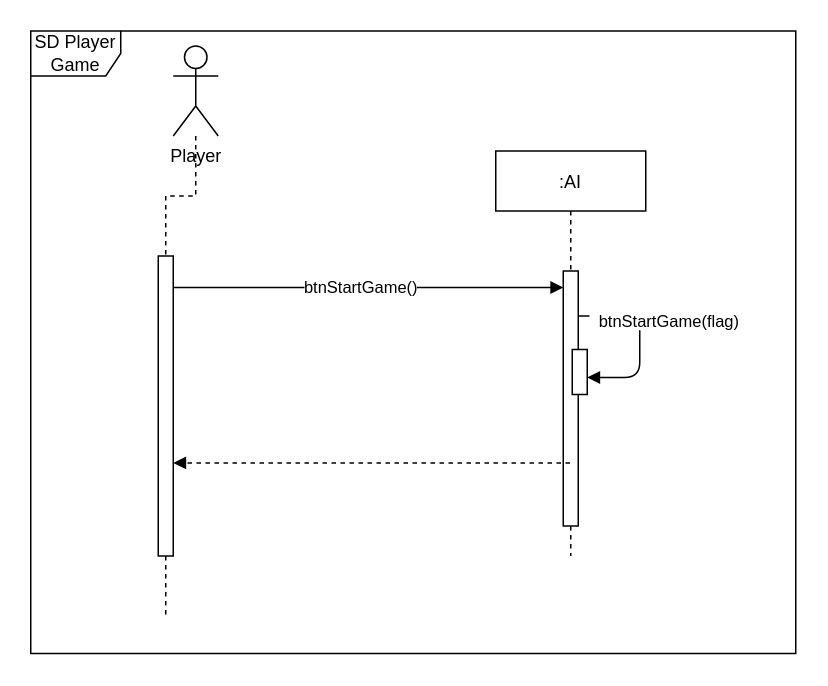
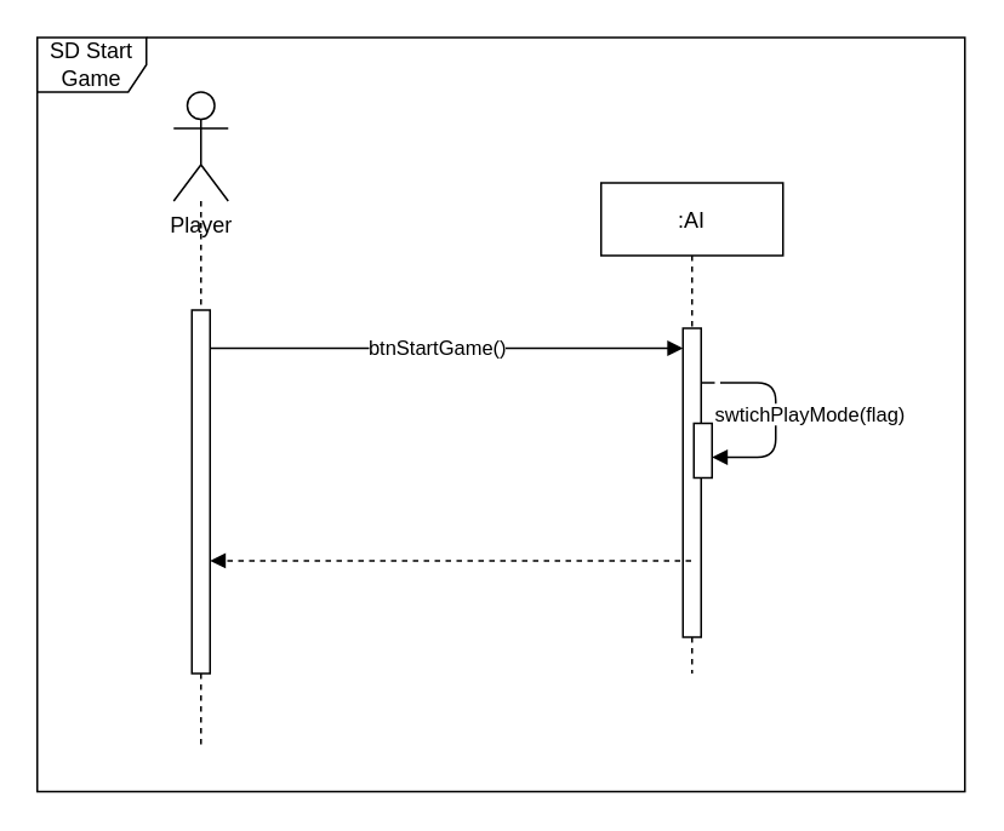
  <mxCell id="0" />
  <mxCell id="1" parent="0" />
  <mxCell id="2" value=":AI" style="shape=umlLifeline;perimeter=lifelinePerimeter;container=1;collapsible=0;recursiveResize=0;rounded=0;shadow=0;strokeWidth=1;" vertex="1" parent="1"><mxGeometry x="330" y="100" width="100" height="270" as="geometry" /></mxCell>
  <mxCell id="3" value="" style="points=[];perimeter=orthogonalPerimeter;rounded=0;shadow=0;strokeWidth=1;" vertex="1" parent="2"><mxGeometry x="45" y="80" width="10" height="170" as="geometry" /></mxCell>
  <mxCell id="4" value="" style="verticalAlign=bottom;endArrow=block;shadow=0;strokeWidth=1;edgeStyle=orthogonalEdgeStyle;startArrow=none;" edge="1" parent="1" source="3"><mxGeometry relative="1" as="geometry"><mxPoint x="381.4" y="235.12" as="sourcePoint" /><mxPoint x="391" y="251" as="targetPoint" /><Array as="points"><mxPoint x="426" y="210" /><mxPoint x="426" y="251" /></Array></mxGeometry></mxCell>
- <mxCell id="5" value="SD Player Game" style="shape=umlFrame;whiteSpace=wrap;html=1;" vertex="1" parent="1"><mxGeometry x="20" y="20" width="510" height="415" as="geometry" /></mxCell>
+ <mxCell id="5" value="SD Start Game" style="shape=umlFrame;whiteSpace=wrap;html=1;" vertex="1" parent="1"><mxGeometry x="20" y="20" width="510" height="415" as="geometry" /></mxCell>
  <mxCell id="6" style="edgeStyle=orthogonalEdgeStyle;rounded=0;orthogonalLoop=1;jettySize=auto;html=1;endArrow=none;endFill=0;dashed=1;" edge="1" parent="1" source="7" target="10"><mxGeometry relative="1" as="geometry" /></mxCell>
- <mxCell id="7" value="Player" style="shape=umlActor;verticalLabelPosition=bottom;verticalAlign=top;html=1;outlineConnect=0;" vertex="1" parent="1"><mxGeometry x="115" y="30" width="30" height="60" as="geometry" /></mxCell>
+ <mxCell id="7" value="Player" style="shape=umlActor;verticalLabelPosition=bottom;verticalAlign=top;html=1;outlineConnect=0;" vertex="1" parent="1"><mxGeometry x="95" y="50" width="30" height="60" as="geometry" /></mxCell>
  <mxCell id="8" style="edgeStyle=orthogonalEdgeStyle;rounded=0;orthogonalLoop=1;jettySize=auto;html=1;dashed=1;endArrow=none;endFill=0;" edge="1" parent="1" source="10"><mxGeometry relative="1" as="geometry"><mxPoint x="110" y="410" as="targetPoint" /></mxGeometry></mxCell>
  <mxCell id="9" value="btnStartGame()" style="edgeStyle=orthogonalEdgeStyle;rounded=0;orthogonalLoop=1;jettySize=auto;html=1;endArrow=block;endFill=1;" edge="1" parent="1"><mxGeometry relative="1" as="geometry"><mxPoint x="109" y="187" as="sourcePoint" /><mxPoint x="375" y="191" as="targetPoint" /><Array as="points"><mxPoint x="109" y="191" /></Array><mxPoint as="offset" /></mxGeometry></mxCell>
  <mxCell id="10" value="" style="points=[];perimeter=orthogonalPerimeter;rounded=0;shadow=0;strokeWidth=1;" vertex="1" parent="1"><mxGeometry x="105" y="170" width="10" height="200" as="geometry" /></mxCell>
  <mxCell id="11" style="edgeStyle=orthogonalEdgeStyle;rounded=0;orthogonalLoop=1;jettySize=auto;html=1;entryX=1.14;entryY=0.964;entryDx=0;entryDy=0;entryPerimeter=0;dashed=1;endArrow=block;endFill=1;" edge="1" parent="1" source="2"><mxGeometry relative="1" as="geometry"><mxPoint x="121.6" y="297" as="sourcePoint" /><mxPoint x="115" y="307.92" as="targetPoint" /><Array as="points"><mxPoint x="260" y="308" /><mxPoint x="260" y="308" /></Array></mxGeometry></mxCell>
  <mxCell id="12" value="" style="points=[];perimeter=orthogonalPerimeter;rounded=0;shadow=0;strokeWidth=1;" vertex="1" parent="1"><mxGeometry x="381" y="232.33" width="10" height="30" as="geometry" /></mxCell>
- <mxCell id="13" value="&lt;span style=&quot;color: rgb(0, 0, 0); font-family: Helvetica; font-size: 11px; font-style: normal; font-variant-ligatures: normal; font-variant-caps: normal; font-weight: 400; letter-spacing: normal; orphans: 2; text-align: center; text-indent: 0px; text-transform: none; widows: 2; word-spacing: 0px; -webkit-text-stroke-width: 0px; background-color: rgb(255, 255, 255); text-decoration-thickness: initial; text-decoration-style: initial; text-decoration-color: initial; float: none; display: inline !important;&quot;&gt;&amp;nbsp; btnStartGame(flag)&lt;/span&gt;" style="text;whiteSpace=wrap;html=1;" vertex="1" parent="1"><mxGeometry x="391" y="200" width="110" height="20" as="geometry" /></mxCell>
+ <mxCell id="13" value="&lt;span style=&quot;color: rgb(0, 0, 0); font-family: Helvetica; font-size: 11px; font-style: normal; font-variant-ligatures: normal; font-variant-caps: normal; font-weight: 400; letter-spacing: normal; orphans: 2; text-align: center; text-indent: 0px; text-transform: none; widows: 2; word-spacing: 0px; -webkit-text-stroke-width: 0px; background-color: rgb(255, 255, 255); text-decoration-thickness: initial; text-decoration-style: initial; text-decoration-color: initial; float: none; display: inline !important;&quot;&gt;&amp;nbsp; swtichPlayMode(flag)&lt;/span&gt;" style="text;whiteSpace=wrap;html=1;" vertex="1" parent="1"><mxGeometry x="391" y="200" width="110" height="20" as="geometry" /></mxCell>
